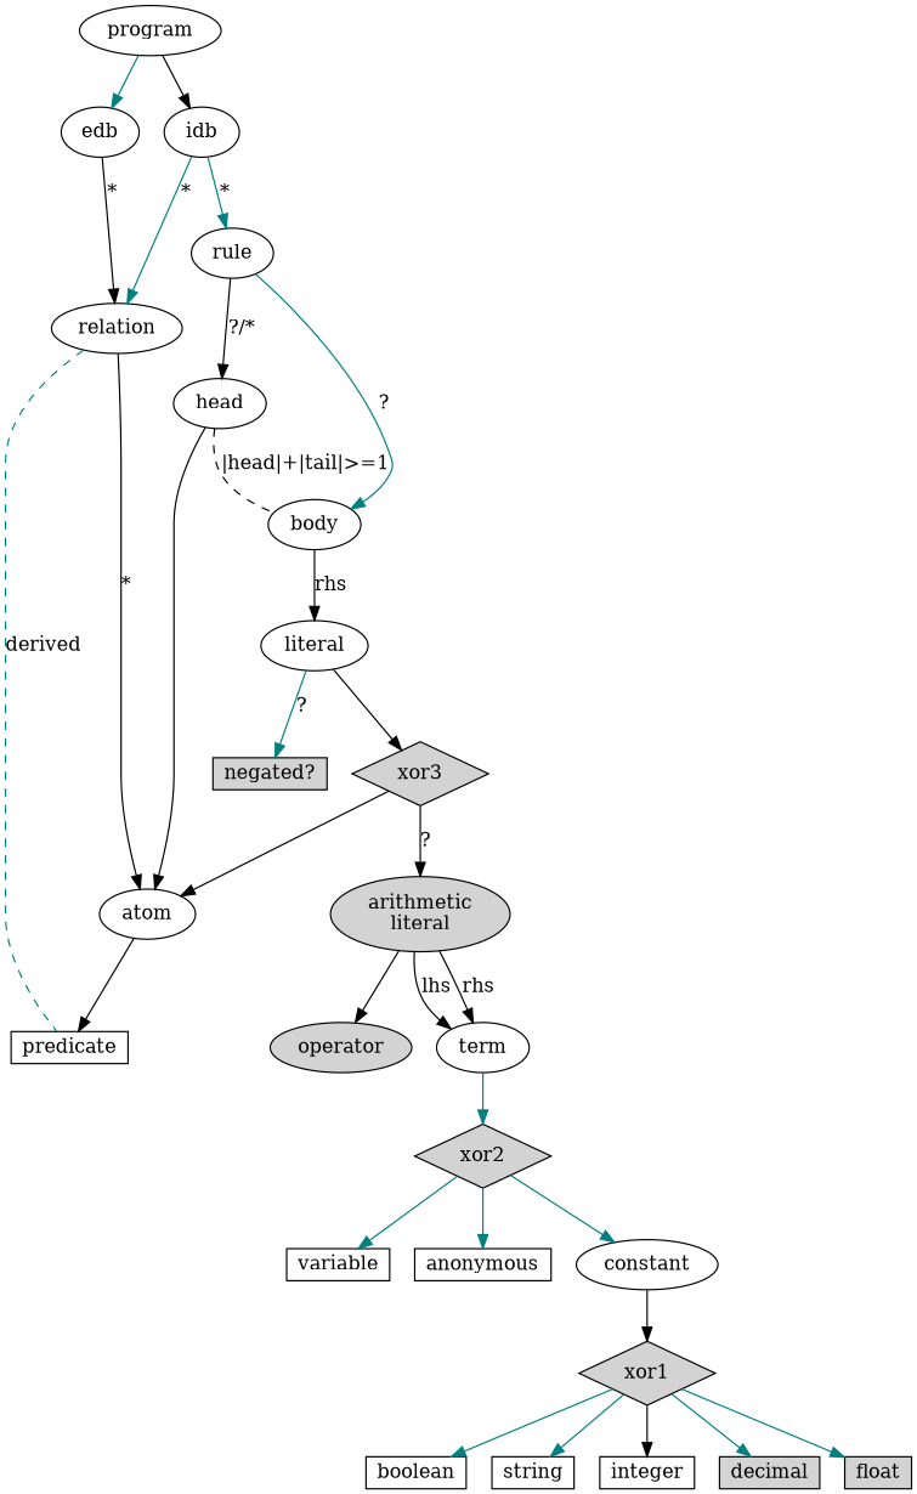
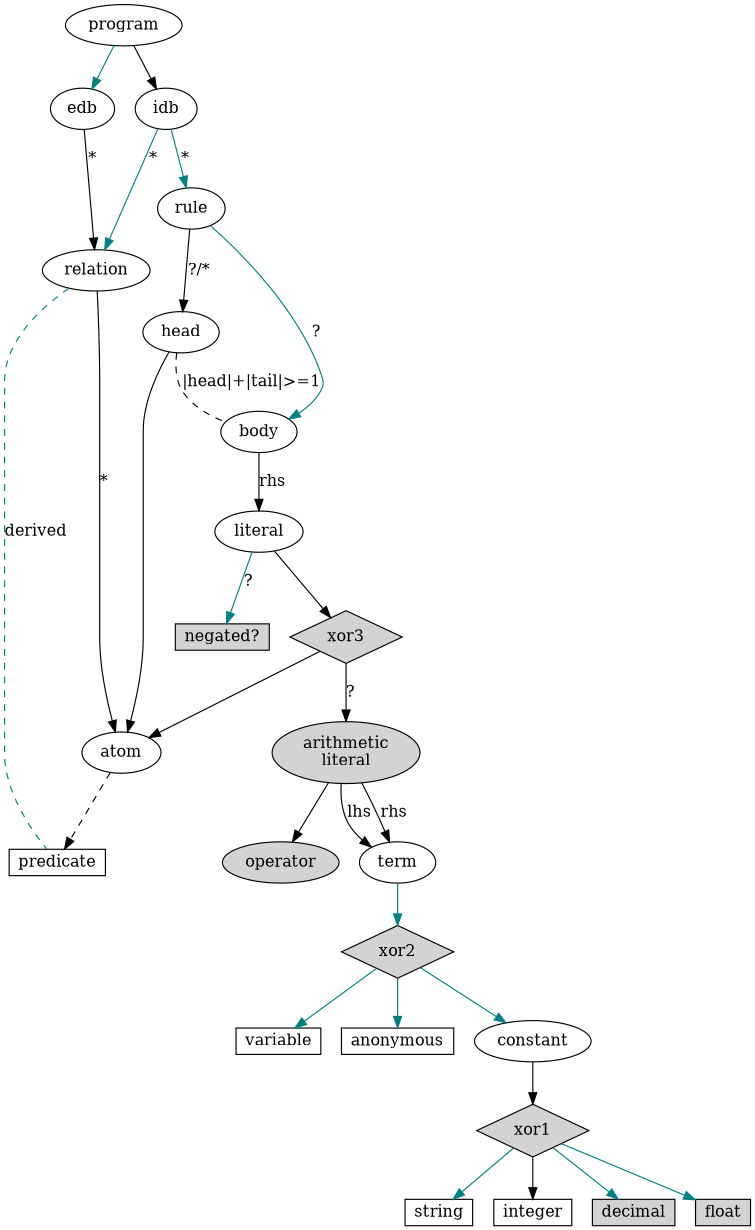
  digraph {
    rankdir=TB
    splines=true
    edge [color=black]
    n1 [label="arithmetic\nliteral" style=filled]
    operator [style=filled]
    term
    xor2 [height=.1 shape=diamond style=filled width=.1]
    n5 [height=0.1 label="negated?" shape=box style=filled width=0.1]
-   boolean [height=0.1 shape=box width=0.1]
    string [height=0.1 shape=box width=0.1]
    integer [height=0.1 shape=box width=0.1]
    decimal [height=0.1 shape=box style=filled width=0.1]
    float [height=0.1 shape=box style=filled width=0.1]
    variable [height=0.1 shape=box width=0.1]
    anonymous [height=0.1 shape=box width=0.1]
    predicate [height=0.1 shape=box width=0.1]
    program [root=true]
    edb
    idb
    relation
    rule
    atom
    head
    body
    literal
    xor3 [height=.1 shape=diamond style=filled width=.1]
    constant
    xor1 [height=.1 shape=diamond style=filled width=.1]
    n1 -> operator
    n1 -> term [label=lhs]
    n1 -> term [label=rhs]
    term -> xor2 [color=teal]
    xor2 -> variable [color=teal]
    xor2 -> anonymous [color=teal]
    xor2 -> constant [color=teal]
    program -> edb [color=teal]
    program -> idb
    edb -> relation [label="*"]
    idb -> relation [color=teal label="*"]
    idb -> rule [color=teal label="*"]
    relation -> predicate [arrowhead=none color=teal label=derived style=dashed]
    relation -> atom [label="*"]
    rule -> head [label="?/*"]
    rule -> body [color=teal label="?"]
-   atom -> predicate
+   atom -> predicate [style=dashed]
    head -> atom
    head -> body [arrowhead=none label="|head|+|tail|>=1" style=dashed]
    body -> literal [label=rhs]
    literal -> n5 [color=teal label="?"]
    literal -> xor3
    xor3 -> n1 [label="?"]
    xor3 -> atom
    constant -> xor1
-   xor1 -> boolean [color=teal]
    xor1 -> string [color=teal]
    xor1 -> integer
    xor1 -> decimal [color=teal]
    xor1 -> float [color=teal]
  }
